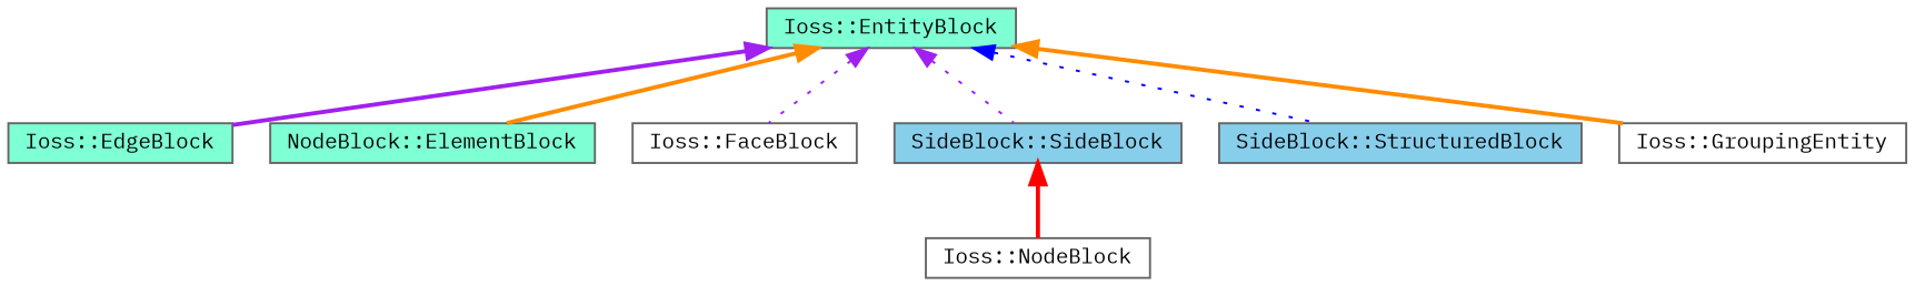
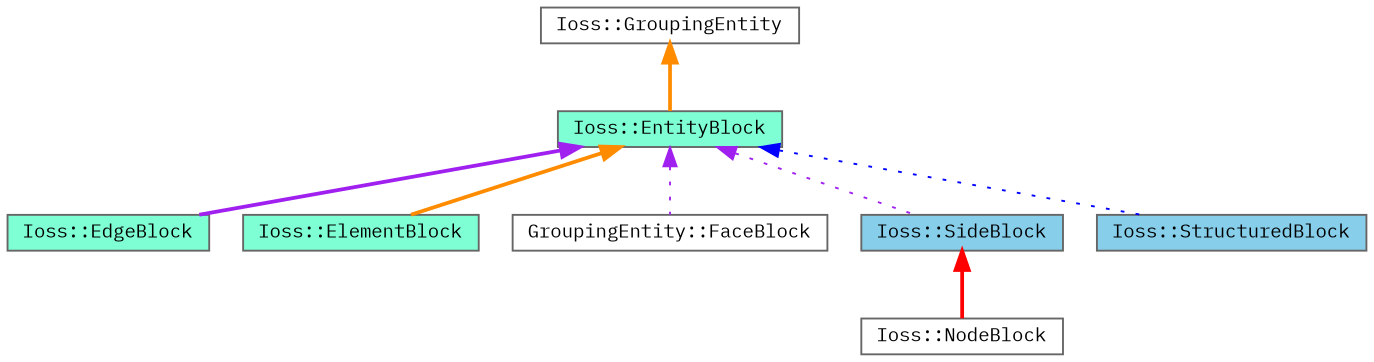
  digraph {
    fontname="IBM Plex Mono"
    rankdir=TB
    node [color=gray40 fillcolor=aquamarine fontname="IBM Plex Mono" fontsize=10 shape=box style=filled]
    edge [color=purple dir=back fontname="IBM Plex Mono" fontsize=10 labelfontname=Helvetica labelfontsize=10 style=bold]
    n1 [fontcolor=black height=0.2 label="Ioss::EntityBlock" width=0.4]
    n2 [height=0.2 label="Ioss::EdgeBlock" width=0.4]
-   n3 [height=0.2 label="NodeBlock::ElementBlock" width=0.4]
-   n4 [fillcolor=white height=0.2 label="Ioss::FaceBlock" width=0.4]
-   n5 [fillcolor=skyblue height=0.2 label="SideBlock::SideBlock" width=0.4]
-   n6 [fillcolor=skyblue height=0.2 label="SideBlock::StructuredBlock" width=0.4]
+   n3 [height=0.2 label="Ioss::ElementBlock" width=0.4]
+   n4 [fillcolor=white height=0.2 label="GroupingEntity::FaceBlock" width=0.4]
+   n5 [fillcolor=skyblue height=0.2 label="Ioss::SideBlock" width=0.4]
+   n6 [fillcolor=skyblue height=0.2 label="Ioss::StructuredBlock" width=0.4]
    n7 [fillcolor=white height=0.2 label="Ioss::NodeBlock" width=0.4]
    n8 [fillcolor=white height=0.2 label="Ioss::GroupingEntity" width=0.4]
    n1 -> n2
    n1 -> n3 [color=darkorange]
    n1 -> n4 [style=dotted]
    n1 -> n5 [style=dotted]
    n1 -> n6 [color=blue style=dotted]
    n5 -> n7 [color=red]
-   n1 -> n8 [color=darkorange]
+   n8 -> n1 [color=darkorange]
  }
